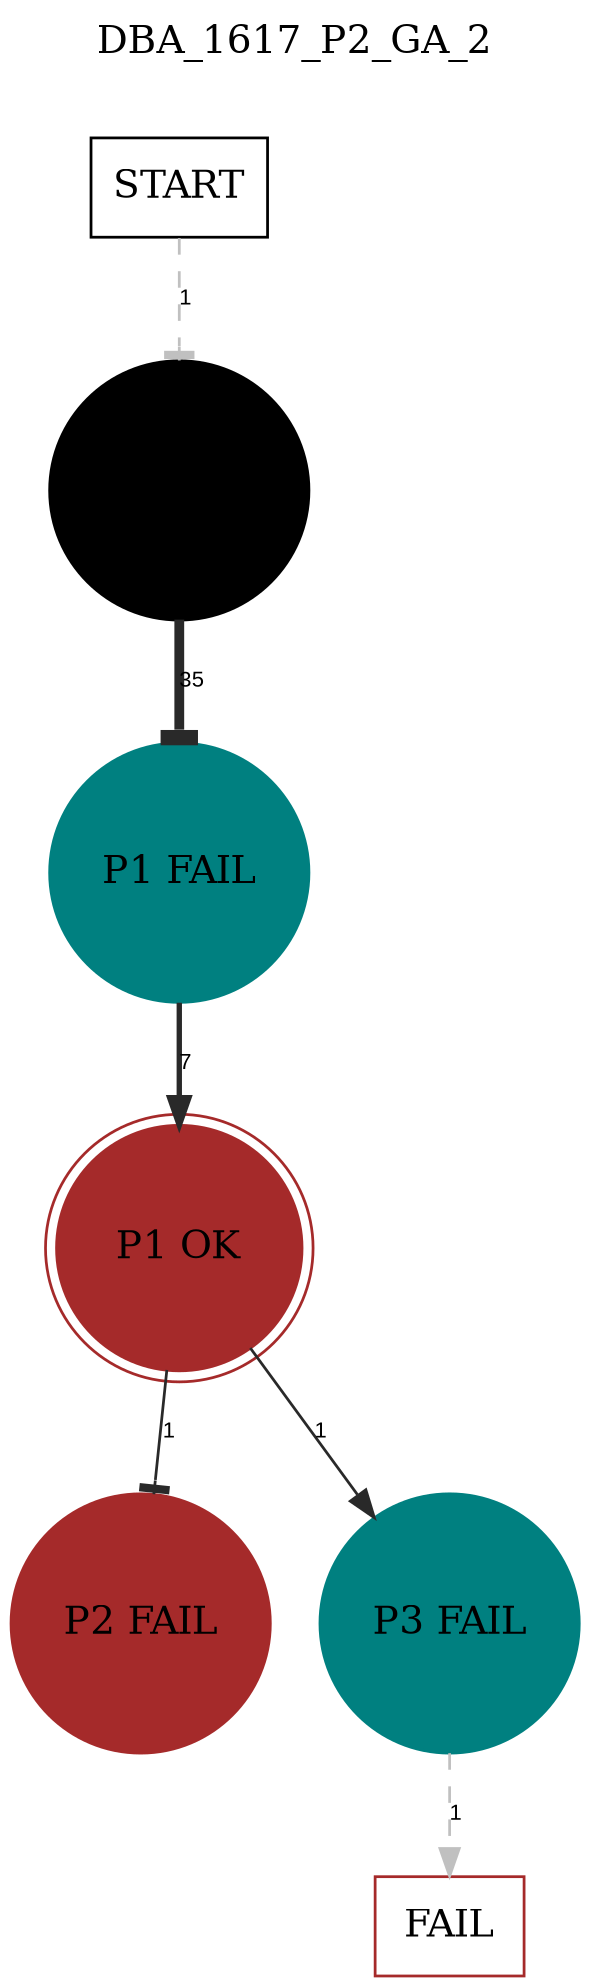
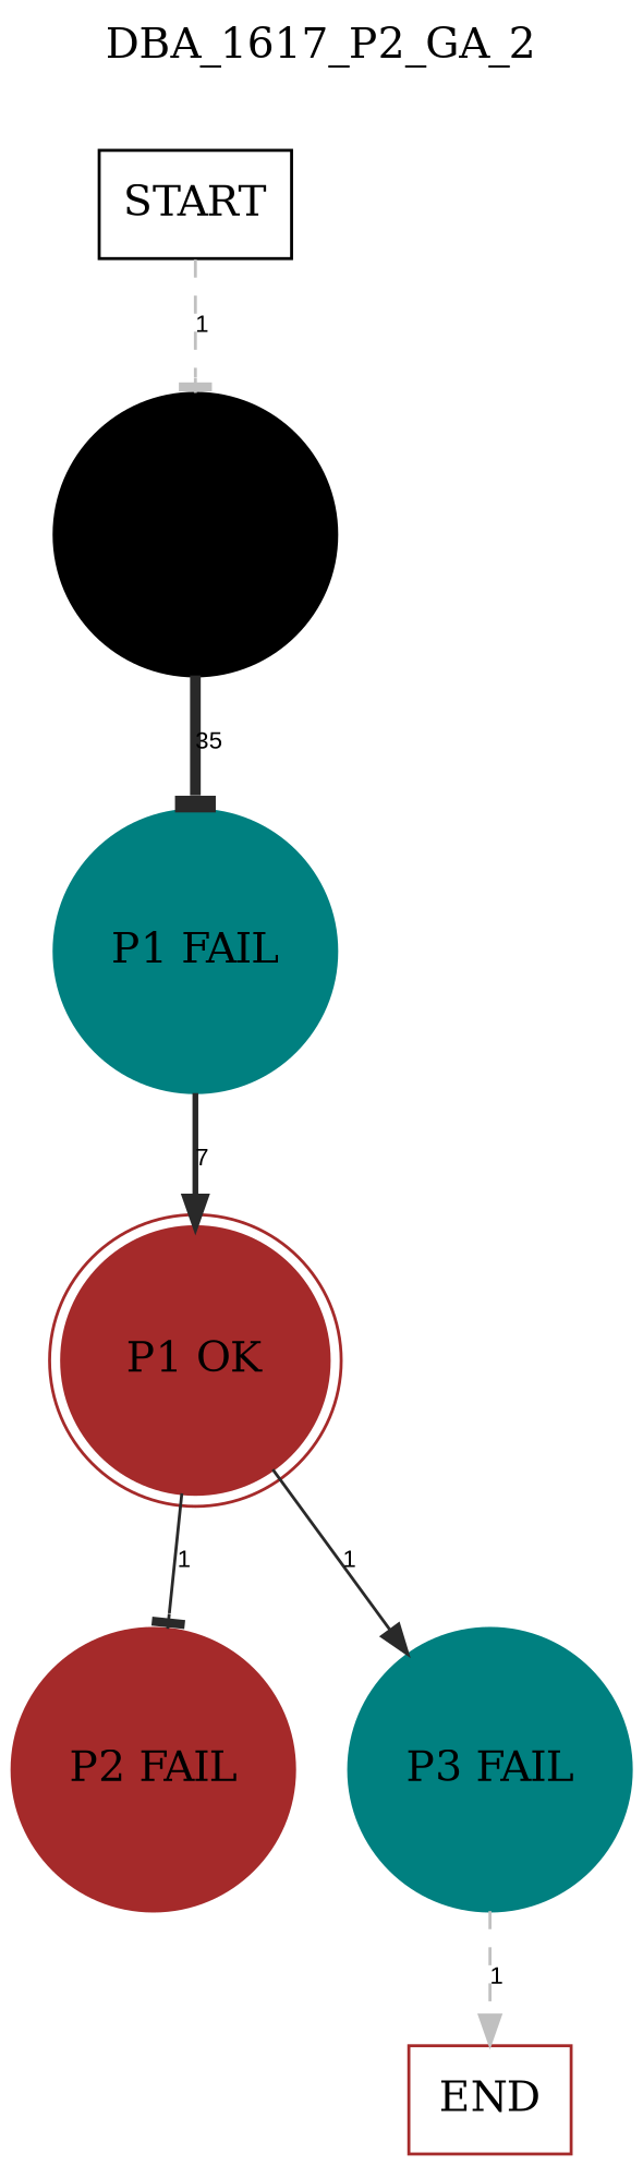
  digraph {
    label=DBA_1617_P2_GA_2
    labelloc=t
    node [color=brown shape=circle style=filled]
    edge [color=grey16 fontname=Arial fontsize=8 labelfloat=false arrowhead=tee]
    START [color=black fillcolor=white shape=box]
    "P7 FAIL" [color=black]
    "P1 FAIL" [color=teal]
    "P1 OK" [peripheries=2]
    "P2 FAIL"
    "P3 FAIL" [color=teal]
-   END [fillcolor=white shape=box label=FAIL]
+   END [fillcolor=white shape=box]
    START -> "P7 FAIL" [color=grey label=1 style=dashed]
    "P7 FAIL" -> "P1 FAIL" [label=35 penwidth=3.55534806148941]
    "P1 FAIL" -> "P1 OK" [label=7 penwidth=1.94591014905531 arrowhead=normal]
    "P1 OK" -> "P2 FAIL" [label=1 penwidth=1]
    "P1 OK" -> "P3 FAIL" [label=1 penwidth=1 arrowhead=normal]
    "P3 FAIL" -> END [color=grey label=1 style=dashed arrowhead=normal]
  }
